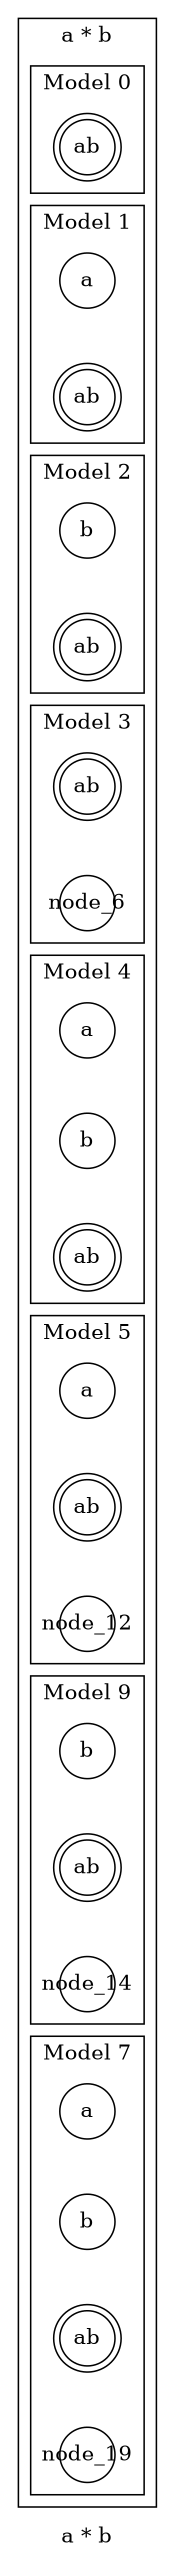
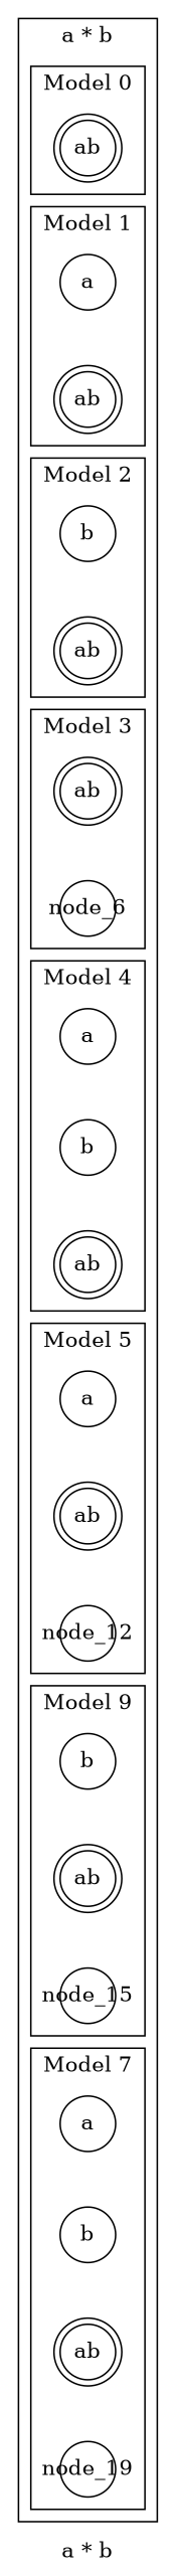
  digraph {
    label="a * b"
    node [fixedsize=true shape=circle]
    edge [style=invis]
    n1 [height=0.5 label=ab shape=doublecircle width=0.5]
    n2 [height=0.5 label=a width=0.5]
    n3 [height=0.5 label=ab shape=doublecircle width=0.5]
    n4 [height=0.5 label=b width=0.5]
    n5 [height=0.5 label=ab shape=doublecircle width=0.5]
    n6 [height=0.5 label=ab shape=doublecircle width=0.5]
    node_6 [height=0.5 width=0.5]
    n8 [height=0.5 label=a width=0.5]
    n9 [height=0.5 label=b width=0.5]
    n10 [height=0.5 label=ab shape=doublecircle width=0.5]
    n11 [height=0.5 label=a width=0.5]
    n12 [height=0.5 label=ab shape=doublecircle width=0.5]
    node_12 [height=0.5 width=0.5]
    n14 [height=0.5 label=b width=0.5]
    n15 [height=0.5 label=ab shape=doublecircle width=0.5]
-   node_15 [height=0.5 width=0.5 label=node_14]
+   node_15 [height=0.5 width=0.5]
    n17 [height=0.5 label=a width=0.5]
    n18 [height=0.5 label=b width=0.5]
    n19 [height=0.5 label=ab shape=doublecircle width=0.5]
    node_19 [height=0.5 width=0.5]
    subgraph cluster_1 {
      subgraph cluster_2 {
        label="Model 0"
        n1
      }
      subgraph cluster_3 {
        label="Model 1"
        n2
        n3
      }
      subgraph cluster_4 {
        label="Model 2"
        n4
        n5
      }
      subgraph cluster_5 {
        label="Model 3"
        n6
        node_6
      }
      subgraph cluster_6 {
        label="Model 4"
        n8
        n9
        n10
      }
      subgraph cluster_7 {
        label="Model 5"
        n11
        n12
        node_12
      }
      subgraph cluster_8 {
        label="Model 9"
        n14
        n15
        node_15
      }
      subgraph cluster_9 {
        label="Model 7"
        n17
        n18
        n19
        node_19
      }
    }
    n1 -> n2
    n2 -> n3
    n3 -> n4
    n4 -> n5
    n5 -> n6
    n6 -> node_6
    node_6 -> n8
    n8 -> n9
    n9 -> n10
    n10 -> n11
    n11 -> n12
    n12 -> node_12
    node_12 -> n14
    n14 -> n15
    n15 -> node_15
    node_15 -> n17
    n17 -> n18
    n18 -> n19
    n19 -> node_19
  }
